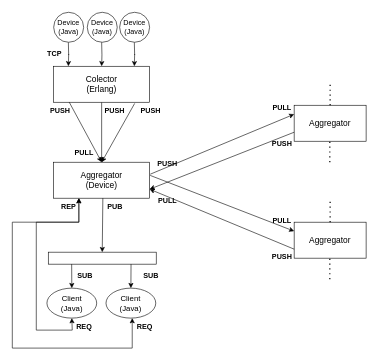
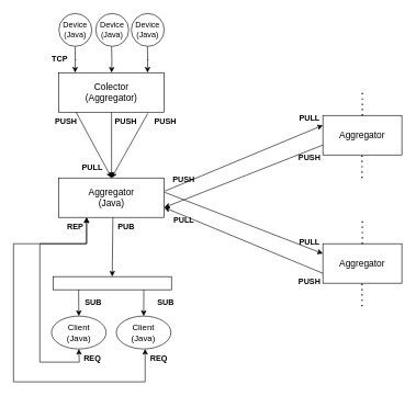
  <mxCell id="0" />
  <mxCell id="1" parent="0" />
  <mxCell id="2" style="edgeStyle=orthogonalEdgeStyle;rounded=0;orthogonalLoop=1;jettySize=auto;html=1;exitX=0.5;exitY=1;exitDx=0;exitDy=0;entryX=0.5;entryY=0;entryDx=0;entryDy=0;" parent="1" source="3" target="4" edge="1"><mxGeometry relative="1" as="geometry" /></mxCell>
- <mxCell id="3" value="&lt;div style=&quot;font-size: 14px;&quot;&gt;Colector&lt;/div&gt;&lt;div style=&quot;font-size: 14px;&quot;&gt;(Erlang)&lt;/div&gt;" style="rounded=0;whiteSpace=wrap;html=1;fontSize=14;" parent="1" vertex="1"><mxGeometry x="89" y="110" width="160" height="60" as="geometry" /></mxCell>
- <mxCell id="4" value="Aggregator&lt;br style=&quot;font-size: 14px;&quot;&gt;(Device)" style="rounded=0;whiteSpace=wrap;html=1;fontSize=14;" parent="1" vertex="1"><mxGeometry x="89" y="270" width="160" height="60" as="geometry" /></mxCell>
+ <mxCell id="3" value="&lt;div style=&quot;font-size: 14px;&quot;&gt;Colector&lt;/div&gt;&lt;div style=&quot;font-size: 14px;&quot;&gt;(Aggregator)&lt;/div&gt;" style="rounded=0;whiteSpace=wrap;html=1;fontSize=14;" parent="1" vertex="1"><mxGeometry x="89" y="110" width="160" height="60" as="geometry" /></mxCell>
+ <mxCell id="4" value="Aggregator&lt;br style=&quot;font-size: 14px;&quot;&gt;(Java)" style="rounded=0;whiteSpace=wrap;html=1;fontSize=14;" parent="1" vertex="1"><mxGeometry x="89" y="270" width="160" height="60" as="geometry" /></mxCell>
  <mxCell id="5" style="edgeStyle=orthogonalEdgeStyle;rounded=0;orthogonalLoop=1;jettySize=auto;html=1;entryX=0.5;entryY=0;entryDx=0;entryDy=0;" parent="1" target="3" edge="1"><mxGeometry relative="1" as="geometry"><mxPoint x="169" y="70" as="sourcePoint" /><mxPoint x="179" y="280" as="targetPoint" /></mxGeometry></mxCell>
  <mxCell id="6" style="edgeStyle=orthogonalEdgeStyle;rounded=0;orthogonalLoop=1;jettySize=auto;html=1;entryX=0.5;entryY=0;entryDx=0;entryDy=0;" edge="1" parent="1"><mxGeometry relative="1" as="geometry"><mxPoint x="113.5" y="70" as="sourcePoint" /><mxPoint x="113.5" y="110" as="targetPoint" /></mxGeometry></mxCell>
  <mxCell id="7" style="edgeStyle=orthogonalEdgeStyle;rounded=0;orthogonalLoop=1;jettySize=auto;html=1;entryX=0.5;entryY=0;entryDx=0;entryDy=0;" edge="1" parent="1"><mxGeometry relative="1" as="geometry"><mxPoint x="223.5" y="70" as="sourcePoint" /><mxPoint x="223.5" y="110" as="targetPoint" /></mxGeometry></mxCell>
  <mxCell id="8" value="TCP" style="text;html=1;align=center;verticalAlign=middle;resizable=0;points=[];autosize=1;strokeColor=none;fillColor=none;fontStyle=1" vertex="1" parent="1"><mxGeometry x="70" y="80" width="40" height="20" as="geometry" /></mxCell>
  <mxCell id="9" value="" style="endArrow=classic;html=1;rounded=0;exitX=0.75;exitY=0;exitDx=0;exitDy=0;entryX=0.5;entryY=0;entryDx=0;entryDy=0;" edge="1" parent="1" source="11" target="4"><mxGeometry width="50" height="50" relative="1" as="geometry"><mxPoint x="439" y="340" as="sourcePoint" /><mxPoint x="489" y="290" as="targetPoint" /></mxGeometry></mxCell>
  <mxCell id="10" value="" style="endArrow=classic;html=1;rounded=0;exitX=0.844;exitY=1.033;exitDx=0;exitDy=0;entryX=0.5;entryY=0;entryDx=0;entryDy=0;exitPerimeter=0;" edge="1" parent="1" source="3" target="4"><mxGeometry width="50" height="50" relative="1" as="geometry"><mxPoint x="439" y="340" as="sourcePoint" /><mxPoint x="489" y="290" as="targetPoint" /></mxGeometry></mxCell>
  <mxCell id="11" value="PUSH" style="text;html=1;strokeColor=none;fillColor=none;align=center;verticalAlign=middle;whiteSpace=wrap;rounded=0;fontStyle=1" vertex="1" parent="1"><mxGeometry x="70" y="170" width="60" height="30" as="geometry" /></mxCell>
  <mxCell id="12" value="PULL" style="text;html=1;strokeColor=none;fillColor=none;align=center;verticalAlign=middle;whiteSpace=wrap;rounded=0;fontStyle=1" vertex="1" parent="1"><mxGeometry x="110" y="240" width="60" height="30" as="geometry" /></mxCell>
  <mxCell id="13" value="Device&lt;br&gt;(Java)" style="ellipse;whiteSpace=wrap;html=1;" vertex="1" parent="1"><mxGeometry x="199" y="20" width="50" height="50" as="geometry" /></mxCell>
  <mxCell id="14" value="Device&lt;br&gt;(Java)" style="ellipse;whiteSpace=wrap;html=1;" vertex="1" parent="1"><mxGeometry x="145" y="20" width="50" height="50" as="geometry" /></mxCell>
  <mxCell id="15" value="Device&lt;br&gt;(Java)" style="ellipse;whiteSpace=wrap;html=1;" vertex="1" parent="1"><mxGeometry x="89" y="20" width="50" height="50" as="geometry" /></mxCell>
  <mxCell id="16" value="Client&lt;br style=&quot;font-size: 13px;&quot;&gt;(Java)" style="ellipse;whiteSpace=wrap;html=1;fontSize=13;" vertex="1" parent="1"><mxGeometry x="77.75" y="480" width="83" height="50" as="geometry" /></mxCell>
  <mxCell id="17" value="Client&lt;br style=&quot;font-size: 13px;&quot;&gt;(Java)" style="ellipse;whiteSpace=wrap;html=1;fontSize=13;" vertex="1" parent="1"><mxGeometry x="176.25" y="480" width="83" height="50" as="geometry" /></mxCell>
  <mxCell id="18" value="" style="rounded=0;whiteSpace=wrap;html=1;" vertex="1" parent="1"><mxGeometry x="80" y="420" width="180" height="20" as="geometry" /></mxCell>
  <mxCell id="19" value="" style="endArrow=classic;html=1;rounded=0;entryX=0.5;entryY=0;entryDx=0;entryDy=0;" edge="1" parent="1" target="18"><mxGeometry width="50" height="50" relative="1" as="geometry"><mxPoint x="171" y="330" as="sourcePoint" /><mxPoint x="411" y="280" as="targetPoint" /></mxGeometry></mxCell>
  <mxCell id="20" value="" style="endArrow=classic;html=1;rounded=0;entryX=0.5;entryY=0;entryDx=0;entryDy=0;" edge="1" parent="1" target="17"><mxGeometry width="50" height="50" relative="1" as="geometry"><mxPoint x="218" y="440" as="sourcePoint" /><mxPoint x="195.5" y="490" as="targetPoint" /></mxGeometry></mxCell>
  <mxCell id="21" value="" style="endArrow=classic;html=1;rounded=0;entryX=0.5;entryY=0;entryDx=0;entryDy=0;" edge="1" parent="1" target="16"><mxGeometry width="50" height="50" relative="1" as="geometry"><mxPoint x="119" y="440" as="sourcePoint" /><mxPoint x="145.5" y="490" as="targetPoint" /></mxGeometry></mxCell>
  <mxCell id="22" value="SUB" style="text;html=1;align=center;verticalAlign=middle;resizable=0;points=[];autosize=1;strokeColor=none;fillColor=none;fontStyle=1" vertex="1" parent="1"><mxGeometry x="231" y="450" width="40" height="20" as="geometry" /></mxCell>
  <mxCell id="23" value="PUB" style="text;html=1;align=center;verticalAlign=middle;resizable=0;points=[];autosize=1;strokeColor=none;fillColor=none;fontStyle=1" vertex="1" parent="1"><mxGeometry x="171" y="335" width="40" height="20" as="geometry" /></mxCell>
  <mxCell id="24" value="" style="endArrow=classic;startArrow=classic;html=1;rounded=0;exitX=0.5;exitY=1;exitDx=0;exitDy=0;" edge="1" parent="1" source="16"><mxGeometry width="50" height="50" relative="1" as="geometry"><mxPoint x="361" y="330" as="sourcePoint" /><mxPoint x="131" y="330" as="targetPoint" /><Array as="points"><mxPoint x="120" y="550" /><mxPoint x="60" y="550" /><mxPoint x="60" y="370" /><mxPoint x="131" y="370" /></Array></mxGeometry></mxCell>
  <mxCell id="25" value="" style="endArrow=classic;startArrow=classic;html=1;rounded=0;" edge="1" parent="1"><mxGeometry width="50" height="50" relative="1" as="geometry"><mxPoint x="220" y="530" as="sourcePoint" /><mxPoint x="131" y="330" as="targetPoint" /><Array as="points"><mxPoint x="220" y="580" /><mxPoint x="20" y="580" /><mxPoint x="20" y="370" /><mxPoint x="131" y="370" /></Array></mxGeometry></mxCell>
  <mxCell id="26" value="REQ" style="text;html=1;strokeColor=none;fillColor=none;align=center;verticalAlign=middle;whiteSpace=wrap;rounded=0;fontStyle=1" vertex="1" parent="1"><mxGeometry x="211" y="530" width="60" height="30" as="geometry" /></mxCell>
  <mxCell id="27" value="SUB" style="text;html=1;align=center;verticalAlign=middle;resizable=0;points=[];autosize=1;strokeColor=none;fillColor=none;fontStyle=1" vertex="1" parent="1"><mxGeometry x="121.25" y="450" width="40" height="20" as="geometry" /></mxCell>
  <mxCell id="28" value="REQ" style="text;html=1;strokeColor=none;fillColor=none;align=center;verticalAlign=middle;whiteSpace=wrap;rounded=0;fontStyle=1" vertex="1" parent="1"><mxGeometry x="109.5" y="530" width="60" height="30" as="geometry" /></mxCell>
  <mxCell id="29" value="REP" style="text;html=1;strokeColor=none;fillColor=none;align=center;verticalAlign=middle;whiteSpace=wrap;rounded=0;fontStyle=1" vertex="1" parent="1"><mxGeometry x="84" y="330" width="60" height="30" as="geometry" /></mxCell>
  <mxCell id="30" value="PUSH" style="text;html=1;strokeColor=none;fillColor=none;align=center;verticalAlign=middle;whiteSpace=wrap;rounded=0;fontStyle=1" vertex="1" parent="1"><mxGeometry x="161.25" y="170" width="60" height="30" as="geometry" /></mxCell>
  <mxCell id="31" value="PUSH" style="text;html=1;strokeColor=none;fillColor=none;align=center;verticalAlign=middle;whiteSpace=wrap;rounded=0;fontStyle=1" vertex="1" parent="1"><mxGeometry x="221" y="170" width="60" height="30" as="geometry" /></mxCell>
  <mxCell id="32" value="Aggregator" style="rounded=0;whiteSpace=wrap;html=1;fontSize=14;" vertex="1" parent="1"><mxGeometry x="490" y="370" width="120" height="60" as="geometry" /></mxCell>
  <mxCell id="33" value="" style="endArrow=none;dashed=1;html=1;dashPattern=1 3;strokeWidth=2;rounded=0;exitX=0.5;exitY=0;exitDx=0;exitDy=0;" edge="1" parent="1" source="32"><mxGeometry width="50" height="50" relative="1" as="geometry"><mxPoint x="450" y="310" as="sourcePoint" /><mxPoint x="550" y="330" as="targetPoint" /></mxGeometry></mxCell>
  <mxCell id="34" value="" style="endArrow=none;dashed=1;html=1;dashPattern=1 3;strokeWidth=2;rounded=0;exitX=0.5;exitY=0;exitDx=0;exitDy=0;" edge="1" parent="1"><mxGeometry width="50" height="50" relative="1" as="geometry"><mxPoint x="549.5" y="465" as="sourcePoint" /><mxPoint x="549.5" y="425" as="targetPoint" /></mxGeometry></mxCell>
  <mxCell id="35" value="Aggregator" style="rounded=0;whiteSpace=wrap;html=1;fontSize=14;" vertex="1" parent="1"><mxGeometry x="490" y="175" width="120" height="60" as="geometry" /></mxCell>
  <mxCell id="36" value="" style="endArrow=none;dashed=1;html=1;dashPattern=1 3;strokeWidth=2;rounded=0;exitX=0.5;exitY=0;exitDx=0;exitDy=0;" edge="1" parent="1" source="35"><mxGeometry width="50" height="50" relative="1" as="geometry"><mxPoint x="450" y="115" as="sourcePoint" /><mxPoint x="550" y="135" as="targetPoint" /></mxGeometry></mxCell>
  <mxCell id="37" value="" style="endArrow=none;dashed=1;html=1;dashPattern=1 3;strokeWidth=2;rounded=0;exitX=0.5;exitY=0;exitDx=0;exitDy=0;" edge="1" parent="1"><mxGeometry width="50" height="50" relative="1" as="geometry"><mxPoint x="549.5" y="270" as="sourcePoint" /><mxPoint x="549.5" y="230" as="targetPoint" /></mxGeometry></mxCell>
  <mxCell id="38" value="" style="endArrow=classic;html=1;rounded=0;entryX=0;entryY=0.25;entryDx=0;entryDy=0;" edge="1" parent="1" target="35"><mxGeometry width="50" height="50" relative="1" as="geometry"><mxPoint x="250" y="290" as="sourcePoint" /><mxPoint x="420" y="250" as="targetPoint" /></mxGeometry></mxCell>
  <mxCell id="39" value="" style="endArrow=classic;html=1;rounded=0;exitX=1.006;exitY=0.367;exitDx=0;exitDy=0;exitPerimeter=0;entryX=0;entryY=0.25;entryDx=0;entryDy=0;" edge="1" parent="1" source="4" target="32"><mxGeometry width="50" height="50" relative="1" as="geometry"><mxPoint x="370" y="300" as="sourcePoint" /><mxPoint x="420" y="250" as="targetPoint" /></mxGeometry></mxCell>
  <mxCell id="40" value="" style="endArrow=classic;html=1;rounded=0;entryX=1;entryY=0.75;entryDx=0;entryDy=0;exitX=0;exitY=0.75;exitDx=0;exitDy=0;" edge="1" parent="1" source="35" target="4"><mxGeometry width="50" height="50" relative="1" as="geometry"><mxPoint x="370" y="300" as="sourcePoint" /><mxPoint x="420" y="250" as="targetPoint" /></mxGeometry></mxCell>
  <mxCell id="41" value="" style="endArrow=classic;html=1;rounded=0;exitX=0;exitY=0.75;exitDx=0;exitDy=0;entryX=1;entryY=0.75;entryDx=0;entryDy=0;" edge="1" parent="1" source="32" target="4"><mxGeometry width="50" height="50" relative="1" as="geometry"><mxPoint x="370" y="300" as="sourcePoint" /><mxPoint x="420" y="250" as="targetPoint" /></mxGeometry></mxCell>
  <mxCell id="42" value="PULL" style="text;html=1;strokeColor=none;fillColor=none;align=center;verticalAlign=middle;whiteSpace=wrap;rounded=0;fontStyle=1" vertex="1" parent="1"><mxGeometry x="249" y="320" width="60" height="30" as="geometry" /></mxCell>
  <mxCell id="43" value="PULL" style="text;html=1;strokeColor=none;fillColor=none;align=center;verticalAlign=middle;whiteSpace=wrap;rounded=0;fontStyle=1" vertex="1" parent="1"><mxGeometry x="440" y="352.5" width="60" height="30" as="geometry" /></mxCell>
  <mxCell id="44" value="PULL" style="text;html=1;strokeColor=none;fillColor=none;align=center;verticalAlign=middle;whiteSpace=wrap;rounded=0;fontStyle=1" vertex="1" parent="1"><mxGeometry x="440" y="165" width="60" height="30" as="geometry" /></mxCell>
  <mxCell id="45" value="PUSH" style="text;html=1;strokeColor=none;fillColor=none;align=center;verticalAlign=middle;whiteSpace=wrap;rounded=0;fontStyle=1" vertex="1" parent="1"><mxGeometry x="440" y="225" width="60" height="30" as="geometry" /></mxCell>
  <mxCell id="46" value="PUSH" style="text;html=1;strokeColor=none;fillColor=none;align=center;verticalAlign=middle;whiteSpace=wrap;rounded=0;fontStyle=1" vertex="1" parent="1"><mxGeometry x="440" y="412.5" width="60" height="30" as="geometry" /></mxCell>
  <mxCell id="47" value="PUSH" style="text;html=1;strokeColor=none;fillColor=none;align=center;verticalAlign=middle;whiteSpace=wrap;rounded=0;fontStyle=1" vertex="1" parent="1"><mxGeometry x="249" y="257.5" width="60" height="30" as="geometry" /></mxCell>
